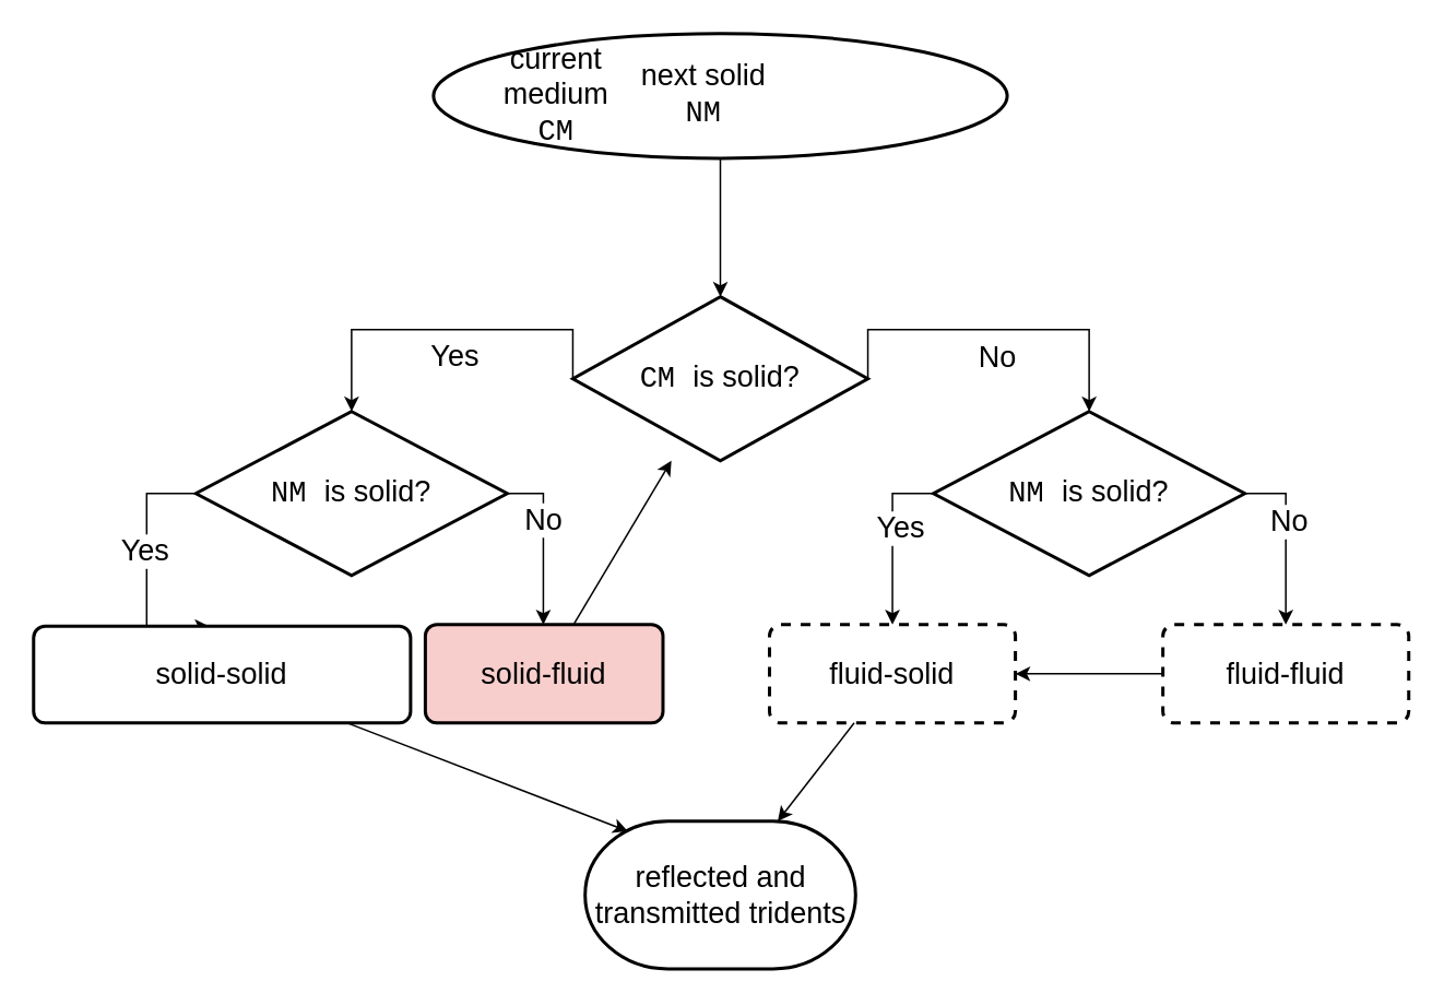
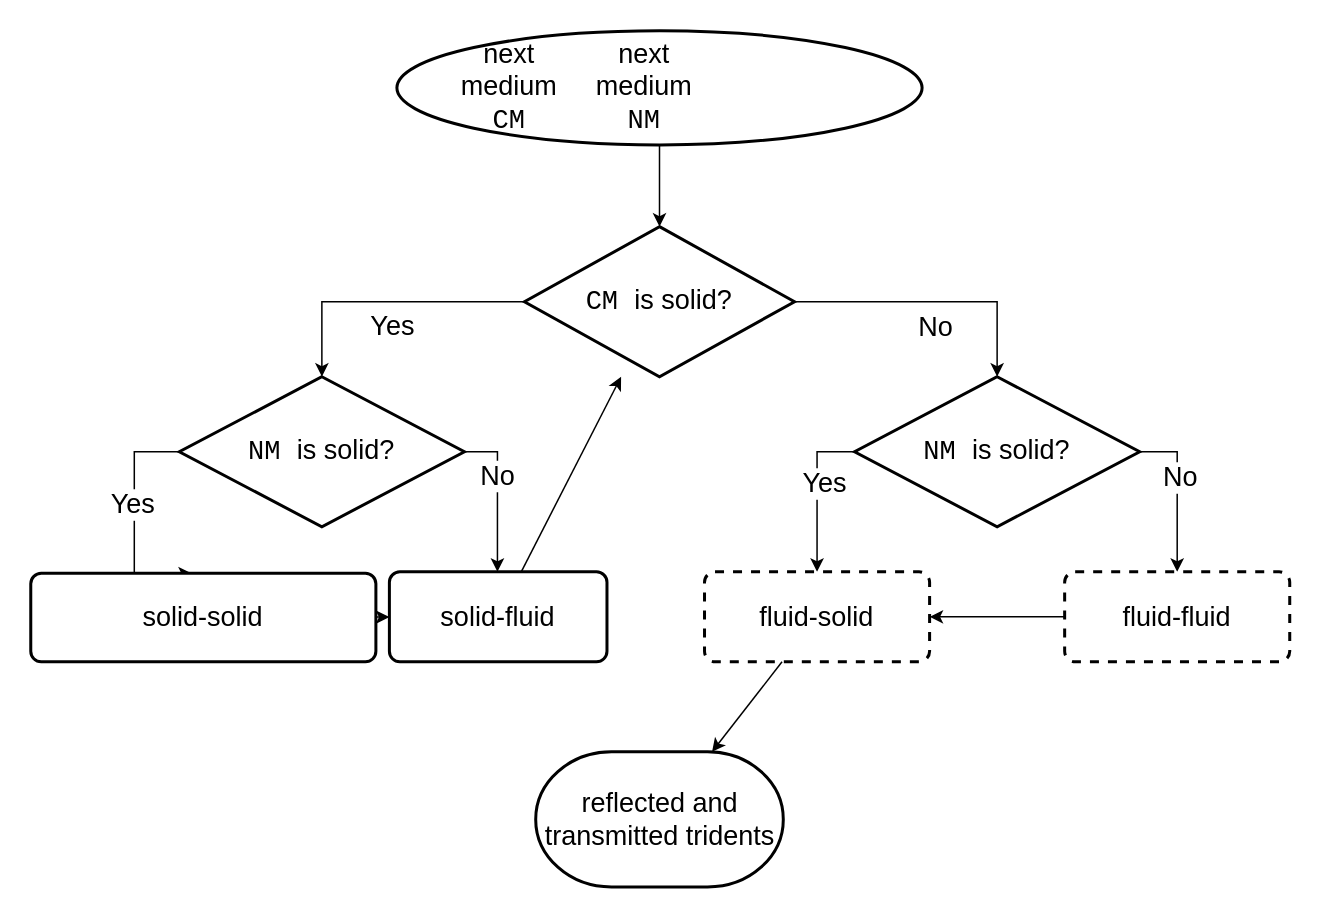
  <mxCell id="0" />
  <mxCell id="1" parent="0" />
  <mxCell id="2" style="edgeStyle=orthogonalEdgeStyle;rounded=0;orthogonalLoop=1;jettySize=auto;html=1;entryX=0.5;entryY=0;entryDx=0;entryDy=0;entryPerimeter=0;exitX=0;exitY=0.5;exitDx=0;exitDy=0;exitPerimeter=0;fontSize=18;" edge="1" parent="1" source="6" target="11"><mxGeometry relative="1" as="geometry"><Array as="points"><mxPoint x="214" y="200.5" /></Array></mxGeometry></mxCell>
  <mxCell id="3" value="Yes" style="text;html=1;resizable=0;points=[];align=center;verticalAlign=middle;labelBackgroundColor=#ffffff;fontSize=18;" vertex="1" connectable="0" parent="2"><mxGeometry x="-0.042" y="16" relative="1" as="geometry"><mxPoint as="offset" /></mxGeometry></mxCell>
  <mxCell id="4" style="edgeStyle=orthogonalEdgeStyle;rounded=0;orthogonalLoop=1;jettySize=auto;html=1;entryX=0.5;entryY=0;entryDx=0;entryDy=0;entryPerimeter=0;exitX=1;exitY=0.5;exitDx=0;exitDy=0;exitPerimeter=0;fontSize=18;" edge="1" parent="1" source="6" target="16"><mxGeometry relative="1" as="geometry"><Array as="points"><mxPoint x="664" y="200.5" /></Array></mxGeometry></mxCell>
  <mxCell id="5" value="No&lt;br style=&quot;font-size: 18px;&quot;&gt;" style="text;html=1;resizable=0;points=[];align=center;verticalAlign=middle;labelBackgroundColor=#ffffff;fontSize=18;" vertex="1" connectable="0" parent="4"><mxGeometry x="-0.033" y="-24" relative="1" as="geometry"><mxPoint x="4" y="-7" as="offset" /></mxGeometry></mxCell>
- <mxCell id="6" value="&lt;font style=&quot;font-size: 18px;&quot;&gt;&lt;font face=&quot;Courier New&quot; style=&quot;font-size: 18px;&quot;&gt;CM &lt;/font&gt;is solid?&lt;/font&gt;" style="strokeWidth=2;html=1;shape=mxgraph.flowchart.decision;whiteSpace=wrap;fontSize=18;" vertex="1" parent="1"><mxGeometry x="349" y="180.5" width="180" height="100" as="geometry" /></mxCell>
+ <mxCell id="6" value="&lt;font style=&quot;font-size: 18px;&quot;&gt;&lt;font face=&quot;Courier New&quot; style=&quot;font-size: 18px;&quot;&gt;CM &lt;/font&gt;is solid?&lt;/font&gt;" style="strokeWidth=2;html=1;shape=mxgraph.flowchart.decision;whiteSpace=wrap;fontSize=18;" vertex="1" parent="1"><mxGeometry x="349" y="150.5" width="180" height="100" as="geometry" /></mxCell>
  <mxCell id="7" style="edgeStyle=orthogonalEdgeStyle;rounded=0;orthogonalLoop=1;jettySize=auto;html=1;entryX=0.467;entryY=0.003;entryDx=0;entryDy=0;exitX=0;exitY=0.5;exitDx=0;exitDy=0;exitPerimeter=0;fontSize=18;entryPerimeter=0;" edge="1" parent="1" source="11" target="17"><mxGeometry relative="1" as="geometry"><Array as="points"><mxPoint x="89" y="300.5" /></Array></mxGeometry></mxCell>
  <mxCell id="8" value="Yes" style="text;html=1;resizable=0;points=[];align=center;verticalAlign=middle;labelBackgroundColor=#ffffff;fontSize=18;" vertex="1" connectable="0" parent="7"><mxGeometry x="-0.13" y="-2" relative="1" as="geometry"><mxPoint as="offset" /></mxGeometry></mxCell>
  <mxCell id="9" style="edgeStyle=orthogonalEdgeStyle;rounded=0;orthogonalLoop=1;jettySize=auto;html=1;exitX=1;exitY=0.5;exitDx=0;exitDy=0;exitPerimeter=0;fontSize=18;" edge="1" parent="1" source="11" target="18"><mxGeometry relative="1" as="geometry"><Array as="points"><mxPoint x="331" y="300.5" /></Array></mxGeometry></mxCell>
  <mxCell id="10" value="No&lt;br style=&quot;font-size: 18px;&quot;&gt;" style="text;html=1;resizable=0;points=[];align=center;verticalAlign=middle;labelBackgroundColor=#ffffff;fontSize=18;" vertex="1" connectable="0" parent="9"><mxGeometry x="-0.256" y="-1" relative="1" as="geometry"><mxPoint as="offset" /></mxGeometry></mxCell>
  <mxCell id="11" value="&lt;font face=&quot;Courier New&quot; style=&quot;font-size: 18px;&quot;&gt;NM &lt;/font&gt;is solid?" style="strokeWidth=2;html=1;shape=mxgraph.flowchart.decision;whiteSpace=wrap;fontSize=18;" vertex="1" parent="1"><mxGeometry x="119" y="250.5" width="190" height="100" as="geometry" /></mxCell>
  <mxCell id="12" style="edgeStyle=orthogonalEdgeStyle;rounded=0;orthogonalLoop=1;jettySize=auto;html=1;exitX=0;exitY=0.5;exitDx=0;exitDy=0;exitPerimeter=0;fontSize=18;" edge="1" parent="1" source="16" target="19"><mxGeometry relative="1" as="geometry" /></mxCell>
  <mxCell id="13" value="Yes" style="text;html=1;resizable=0;points=[];align=center;verticalAlign=middle;labelBackgroundColor=#ffffff;fontSize=18;" vertex="1" connectable="0" parent="12"><mxGeometry x="-0.127" y="4" relative="1" as="geometry"><mxPoint as="offset" /></mxGeometry></mxCell>
  <mxCell id="14" style="edgeStyle=orthogonalEdgeStyle;rounded=0;orthogonalLoop=1;jettySize=auto;html=1;entryX=0.5;entryY=0;entryDx=0;entryDy=0;exitX=1;exitY=0.5;exitDx=0;exitDy=0;exitPerimeter=0;fontSize=18;" edge="1" parent="1" source="16" target="20"><mxGeometry relative="1" as="geometry" /></mxCell>
  <mxCell id="15" value="No" style="text;html=1;resizable=0;points=[];align=center;verticalAlign=middle;labelBackgroundColor=#ffffff;fontSize=18;" vertex="1" connectable="0" parent="14"><mxGeometry x="-0.191" y="1" relative="1" as="geometry"><mxPoint as="offset" /></mxGeometry></mxCell>
  <mxCell id="16" value="&lt;font face=&quot;Courier New&quot; style=&quot;font-size: 18px;&quot;&gt;NM &lt;/font&gt;is solid?" style="strokeWidth=2;html=1;shape=mxgraph.flowchart.decision;whiteSpace=wrap;fontSize=18;" vertex="1" parent="1"><mxGeometry x="569" y="250.5" width="190" height="100" as="geometry" /></mxCell>
  <mxCell id="17" value="solid-solid&lt;br&gt;" style="rounded=1;whiteSpace=wrap;html=1;absoluteArcSize=1;arcSize=14;strokeWidth=2;fontSize=18;" vertex="1" parent="1"><mxGeometry x="20" y="381.5" width="230" height="59" as="geometry" /></mxCell>
- <mxCell id="18" value="solid-fluid" style="rounded=1;whiteSpace=wrap;html=1;absoluteArcSize=1;arcSize=14;strokeWidth=2;fontSize=18;fillColor=#f8cecc;" vertex="1" parent="1"><mxGeometry x="259" y="380.5" width="145" height="60" as="geometry" /></mxCell>
+ <mxCell id="18" value="solid-fluid" style="rounded=1;whiteSpace=wrap;html=1;absoluteArcSize=1;arcSize=14;strokeWidth=2;fontSize=18;" vertex="1" parent="1"><mxGeometry x="259" y="380.5" width="145" height="60" as="geometry" /></mxCell>
  <mxCell id="19" value="fluid-solid" style="rounded=1;whiteSpace=wrap;html=1;absoluteArcSize=1;arcSize=14;strokeWidth=2;fontSize=18;dashed=1;" vertex="1" parent="1"><mxGeometry x="469" y="380.5" width="150" height="60" as="geometry" /></mxCell>
  <mxCell id="20" value="fluid-fluid" style="rounded=1;whiteSpace=wrap;html=1;absoluteArcSize=1;arcSize=14;strokeWidth=2;fontSize=18;dashed=1;" vertex="1" parent="1"><mxGeometry x="709" y="380.5" width="150" height="60" as="geometry" /></mxCell>
  <mxCell id="21" value="reflected and transmitted tridents" style="strokeWidth=2;html=1;shape=mxgraph.flowchart.terminator;whiteSpace=wrap;fontSize=18;" vertex="1" parent="1"><mxGeometry x="356.5" y="500.5" width="165" height="90" as="geometry" /></mxCell>
- <mxCell id="22" value="" style="endArrow=classic;html=1;fontSize=18;entryX=0.158;entryY=0.067;entryDx=0;entryDy=0;entryPerimeter=0;" edge="1" parent="1" source="17" target="21"><mxGeometry width="50" height="50" relative="1" as="geometry"><mxPoint x="49" y="660.5" as="sourcePoint" /><mxPoint x="99" y="610.5" as="targetPoint" /></mxGeometry></mxCell>
+ <mxCell id="22" value="" style="endArrow=classic;html=1;fontSize=18;" edge="1" parent="1" source="17" target="18"><mxGeometry width="50" height="50" relative="1" as="geometry"><mxPoint x="49" y="660.5" as="sourcePoint" /><mxPoint x="99" y="610.5" as="targetPoint" /></mxGeometry></mxCell>
  <mxCell id="23" value="" style="endArrow=classic;html=1;fontSize=18;" edge="1" parent="1" source="18" target="6"><mxGeometry width="50" height="50" relative="1" as="geometry"><mxPoint y="930.5" as="sourcePoint" x="19" /><mxPoint x="69" y="880.5" as="targetPoint" /></mxGeometry></mxCell>
  <mxCell id="24" value="" style="endArrow=classic;html=1;fontSize=18;" edge="1" parent="1" source="19" target="21"><mxGeometry width="50" height="50" relative="1" as="geometry"><mxPoint x="479" y="760.5" as="sourcePoint" /><mxPoint x="529" y="710.5" as="targetPoint" /></mxGeometry></mxCell>
  <mxCell id="25" value="" style="endArrow=classic;html=1;fontSize=18;" edge="1" parent="1" source="20" target="19"><mxGeometry width="50" height="50" relative="1" as="geometry"><mxPoint y="930.5" as="sourcePoint" x="19" /><mxPoint x="69" y="880.5" as="targetPoint" /></mxGeometry></mxCell>
  <mxCell id="26" value="" style="group" vertex="1" connectable="0" parent="1"><mxGeometry x="264" y="20" width="350" height="76" as="geometry" /></mxCell>
  <mxCell id="27" value="" style="strokeWidth=2;html=1;shape=mxgraph.flowchart.start_1;whiteSpace=wrap;fontSize=18;" vertex="1" parent="26"><mxGeometry width="350" height="76" as="geometry" /></mxCell>
- <mxCell id="28" value="&lt;font style=&quot;font-size: 18px;&quot;&gt;current medium&lt;br style=&quot;font-size: 18px;&quot;&gt;&lt;font face=&quot;Courier New&quot; style=&quot;font-size: 18px;&quot;&gt;CM&lt;/font&gt;&lt;/font&gt;&lt;br style=&quot;font-size: 18px;&quot;&gt;" style="strokeWidth=2;html=1;shape=mxgraph.flowchart.database;whiteSpace=wrap;fontSize=18;strokeColor=none;" vertex="1" parent="26"><mxGeometry x="24.5" y="14.615" width="100" height="46.769" as="geometry" /></mxCell>
- <mxCell id="29" value="&lt;font style=&quot;font-size: 18px;&quot;&gt;next solid&lt;br style=&quot;font-size: 18px;&quot;&gt;&lt;font face=&quot;Courier New&quot; style=&quot;font-size: 18px;&quot;&gt;NM&lt;/font&gt;&lt;/font&gt;&lt;br style=&quot;font-size: 18px;&quot;&gt;" style="strokeWidth=2;html=1;shape=mxgraph.flowchart.database;whiteSpace=wrap;fontSize=18;strokeColor=none;" vertex="1" parent="26"><mxGeometry x="115" y="14.615" width="100" height="46.769" as="geometry" /></mxCell>
+ <mxCell id="28" value="&lt;font style=&quot;font-size: 18px;&quot;&gt;next medium&lt;br style=&quot;font-size: 18px;&quot;&gt;&lt;font face=&quot;Courier New&quot; style=&quot;font-size: 18px;&quot;&gt;CM&lt;/font&gt;&lt;/font&gt;&lt;br style=&quot;font-size: 18px;&quot;&gt;" style="strokeWidth=2;html=1;shape=mxgraph.flowchart.database;whiteSpace=wrap;fontSize=18;strokeColor=none;" vertex="1" parent="26"><mxGeometry x="24.5" y="14.615" width="100" height="46.769" as="geometry" /></mxCell>
+ <mxCell id="29" value="&lt;font style=&quot;font-size: 18px;&quot;&gt;next medium&lt;br style=&quot;font-size: 18px;&quot;&gt;&lt;font face=&quot;Courier New&quot; style=&quot;font-size: 18px;&quot;&gt;NM&lt;/font&gt;&lt;/font&gt;&lt;br style=&quot;font-size: 18px;&quot;&gt;" style="strokeWidth=2;html=1;shape=mxgraph.flowchart.database;whiteSpace=wrap;fontSize=18;strokeColor=none;" vertex="1" parent="26"><mxGeometry x="115" y="14.615" width="100" height="46.769" as="geometry" /></mxCell>
  <mxCell id="30" style="edgeStyle=orthogonalEdgeStyle;rounded=0;orthogonalLoop=1;jettySize=auto;html=1;fontSize=18;entryX=0.5;entryY=0;entryDx=0;entryDy=0;entryPerimeter=0;" edge="1" parent="1" source="27" target="6"><mxGeometry relative="1" as="geometry"><mxPoint x="439" y="140.5" as="targetPoint" /></mxGeometry></mxCell>
